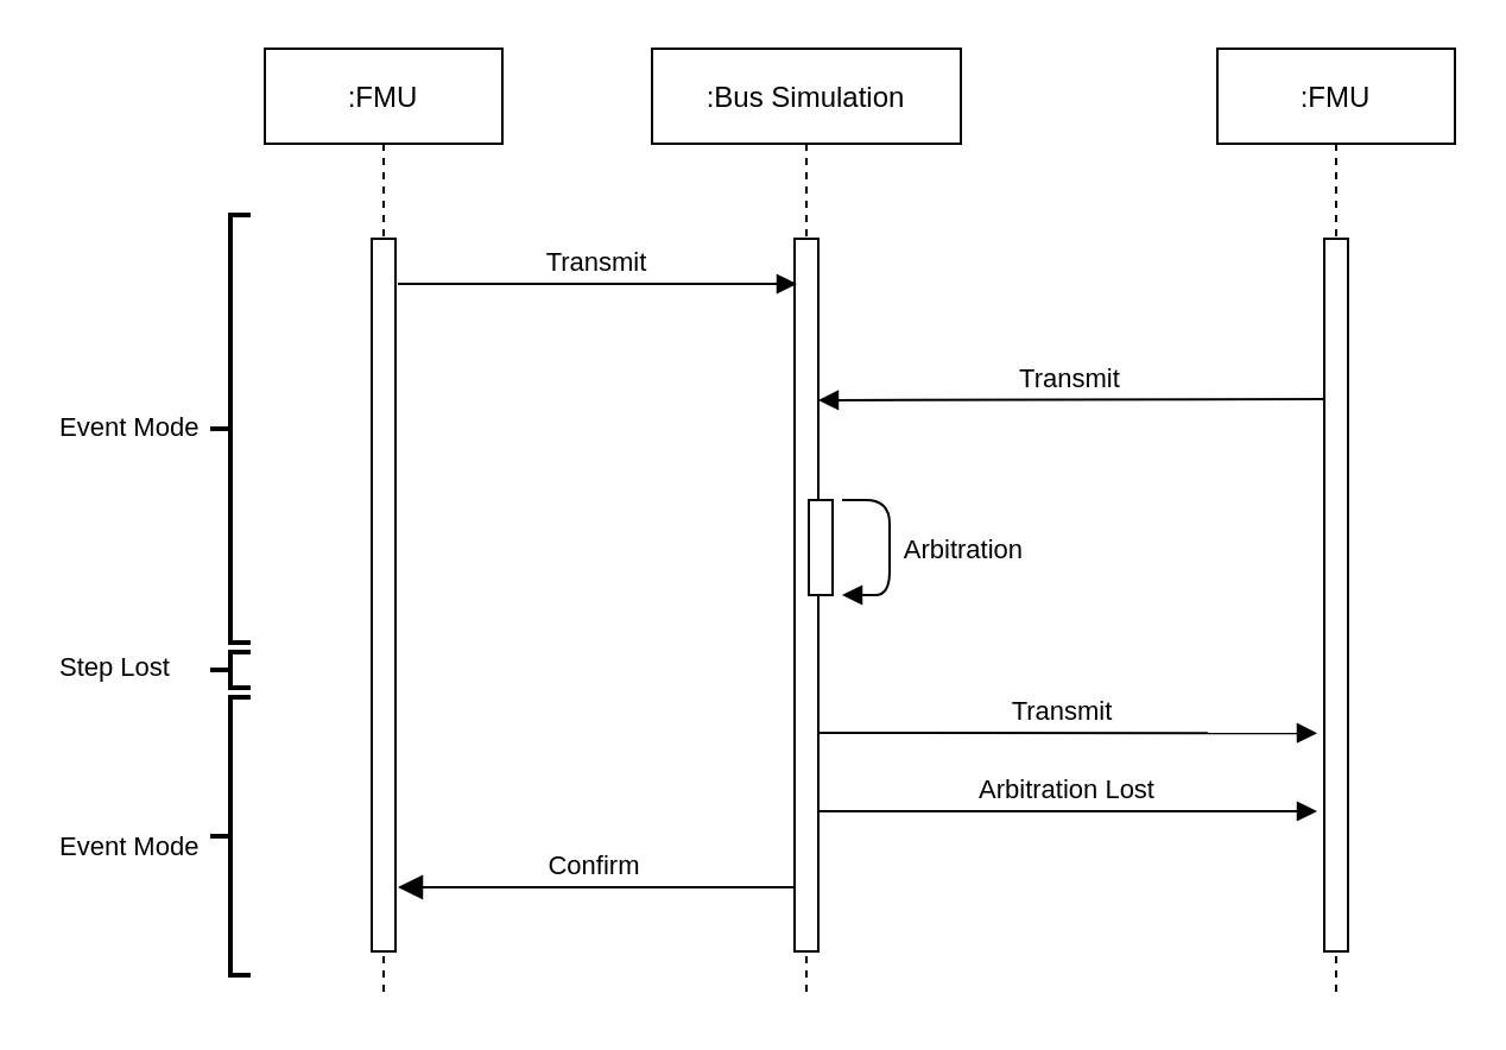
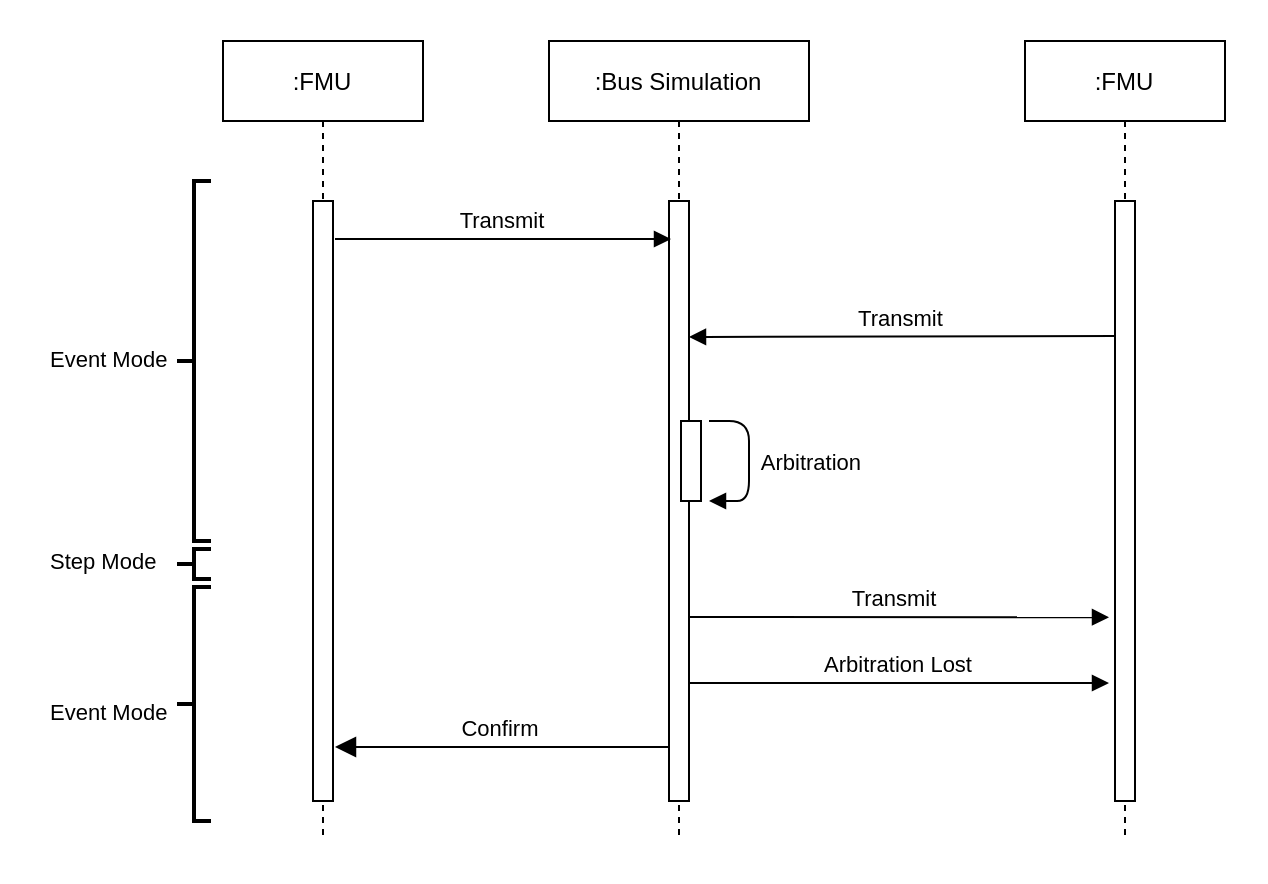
  <mxCell id="0" />
  <mxCell id="1" parent="0" />
  <mxCell id="2" value=":Bus Simulation" style="shape=umlLifeline;perimeter=lifelinePerimeter;container=1;collapsible=0;recursiveResize=0;rounded=0;shadow=0;strokeWidth=1;" parent="1" vertex="1"><mxGeometry x="274" y="20" width="130" height="400" as="geometry" /></mxCell>
  <mxCell id="3" value="" style="points=[];perimeter=orthogonalPerimeter;rounded=0;shadow=0;strokeWidth=1;" parent="2" vertex="1"><mxGeometry x="60" y="80" width="10" height="300" as="geometry" /></mxCell>
  <mxCell id="4" value="" style="points=[];perimeter=orthogonalPerimeter;rounded=0;shadow=0;strokeWidth=1;" parent="2" vertex="1"><mxGeometry x="66" y="190" width="10" height="40" as="geometry" /></mxCell>
  <mxCell id="5" value=":FMU" style="shape=umlLifeline;perimeter=lifelinePerimeter;container=1;collapsible=0;recursiveResize=0;rounded=0;shadow=0;strokeWidth=1;" parent="1" vertex="1"><mxGeometry x="111" y="20" width="100" height="400" as="geometry" /></mxCell>
  <mxCell id="6" value="" style="points=[];perimeter=orthogonalPerimeter;rounded=0;shadow=0;strokeWidth=1;" parent="5" vertex="1"><mxGeometry x="45" y="80" width="10" height="300" as="geometry" /></mxCell>
  <mxCell id="7" value=":FMU" style="shape=umlLifeline;perimeter=lifelinePerimeter;container=1;collapsible=0;recursiveResize=0;rounded=0;shadow=0;strokeWidth=1;" parent="1" vertex="1"><mxGeometry x="512" y="20" width="100" height="400" as="geometry" /></mxCell>
  <mxCell id="8" value="" style="points=[];perimeter=orthogonalPerimeter;rounded=0;shadow=0;strokeWidth=1;" parent="7" vertex="1"><mxGeometry x="45" y="80" width="10" height="300" as="geometry" /></mxCell>
  <mxCell id="9" value="Arbitration " style="verticalAlign=bottom;endArrow=block;shadow=0;strokeWidth=1;" parent="1" edge="1"><mxGeometry x="0.25" y="33" relative="1" as="geometry"><mxPoint x="354" y="210" as="sourcePoint" /><mxPoint x="354" y="250" as="targetPoint" /><Array as="points"><mxPoint x="374" y="210" /><mxPoint x="374" y="250" /></Array><mxPoint as="offset" /></mxGeometry></mxCell>
  <mxCell id="10" value="Transmit" style="verticalAlign=bottom;endArrow=block;entryX=0;entryY=0;shadow=0;strokeWidth=1;" parent="1" edge="1"><mxGeometry relative="1" as="geometry"><mxPoint x="167" y="119" as="sourcePoint" /><mxPoint x="335" y="119" as="targetPoint" /></mxGeometry></mxCell>
  <mxCell id="11" value="Transmit" style="verticalAlign=bottom;endArrow=block;shadow=0;strokeWidth=1;exitX=0.02;exitY=0.088;exitDx=0;exitDy=0;exitPerimeter=0;" parent="1" edge="1"><mxGeometry relative="1" as="geometry"><mxPoint x="557.2" y="167.56" as="sourcePoint" /><mxPoint x="344" y="168" as="targetPoint" /></mxGeometry></mxCell>
  <mxCell id="12" value="Arbitration Lost" style="verticalAlign=bottom;endArrow=block;shadow=0;strokeWidth=1;endFill=1;fontSize=11;" parent="1" edge="1"><mxGeometry relative="1" as="geometry"><mxPoint x="344" y="341" as="sourcePoint" /><mxPoint x="554" y="341" as="targetPoint" /></mxGeometry></mxCell>
  <mxCell id="13" value="Transmit" style="verticalAlign=bottom;endArrow=block;entryX=0.42;entryY=0.587;shadow=0;strokeWidth=1;entryDx=0;entryDy=0;entryPerimeter=0;align=center;spacing=4;" parent="1" edge="1"><mxGeometry x="-0.018" y="-2" relative="1" as="geometry"><mxPoint x="344" y="308" as="sourcePoint" /><mxPoint x="554" y="308.12" as="targetPoint" /><mxPoint as="offset" /></mxGeometry></mxCell>
  <mxCell id="14" value="Confirm" style="verticalAlign=bottom;endArrow=block;endSize=8;exitX=0;exitY=0.95;shadow=0;strokeWidth=1;endFill=1;" parent="1" edge="1"><mxGeometry relative="1" as="geometry"><mxPoint x="167" y="373" as="targetPoint" /><mxPoint x="334" y="373" as="sourcePoint" /></mxGeometry></mxCell>
  <mxCell id="15" value="" style="strokeWidth=2;html=1;shape=mxgraph.flowchart.annotation_2;align=left;labelPosition=right;pointerEvents=1;fontSize=11;fillColor=none;" parent="1" vertex="1"><mxGeometry x="88" y="90" width="17" height="180" as="geometry" /></mxCell>
  <mxCell id="16" value="" style="strokeWidth=2;html=1;shape=mxgraph.flowchart.annotation_2;align=left;labelPosition=right;pointerEvents=1;fontSize=11;fillColor=none;" parent="1" vertex="1"><mxGeometry x="88" y="293" width="17" height="117" as="geometry" /></mxCell>
  <mxCell id="17" value="Event Mode" style="text;align=left;fontStyle=0;verticalAlign=middle;spacingLeft=3;spacingRight=3;strokeColor=none;rotatable=0;points=[[0,0.5],[1,0.5]];portConstraint=eastwest;fontSize=11;fillColor=none;" parent="1" vertex="1"><mxGeometry x="20" y="342.5" width="80" height="26" as="geometry" /></mxCell>
  <mxCell id="18" value="Event Mode" style="text;align=left;fontStyle=0;verticalAlign=middle;spacingLeft=3;spacingRight=3;strokeColor=none;rotatable=0;points=[[0,0.5],[1,0.5]];portConstraint=eastwest;fontSize=11;fillColor=none;" parent="1" vertex="1"><mxGeometry x="20" y="166" width="80" height="26" as="geometry" /></mxCell>
  <mxCell id="19" value="" style="strokeWidth=2;html=1;shape=mxgraph.flowchart.annotation_2;align=left;labelPosition=right;pointerEvents=1;fontSize=11;fillColor=none;" parent="1" vertex="1"><mxGeometry x="88" y="274" width="17" height="15" as="geometry" /></mxCell>
- <mxCell id="20" value="Step Lost" style="text;align=left;fontStyle=0;verticalAlign=middle;spacingLeft=3;spacingRight=3;strokeColor=none;rotatable=0;points=[[0,0.5],[1,0.5]];portConstraint=eastwest;fontSize=11;fillColor=none;" parent="1" vertex="1"><mxGeometry x="20" y="267" width="80" height="26" as="geometry" /></mxCell>
+ <mxCell id="20" value="Step Mode" style="text;align=left;fontStyle=0;verticalAlign=middle;spacingLeft=3;spacingRight=3;strokeColor=none;rotatable=0;points=[[0,0.5],[1,0.5]];portConstraint=eastwest;fontSize=11;fillColor=none;" parent="1" vertex="1"><mxGeometry x="20" y="267" width="80" height="26" as="geometry" /></mxCell>
